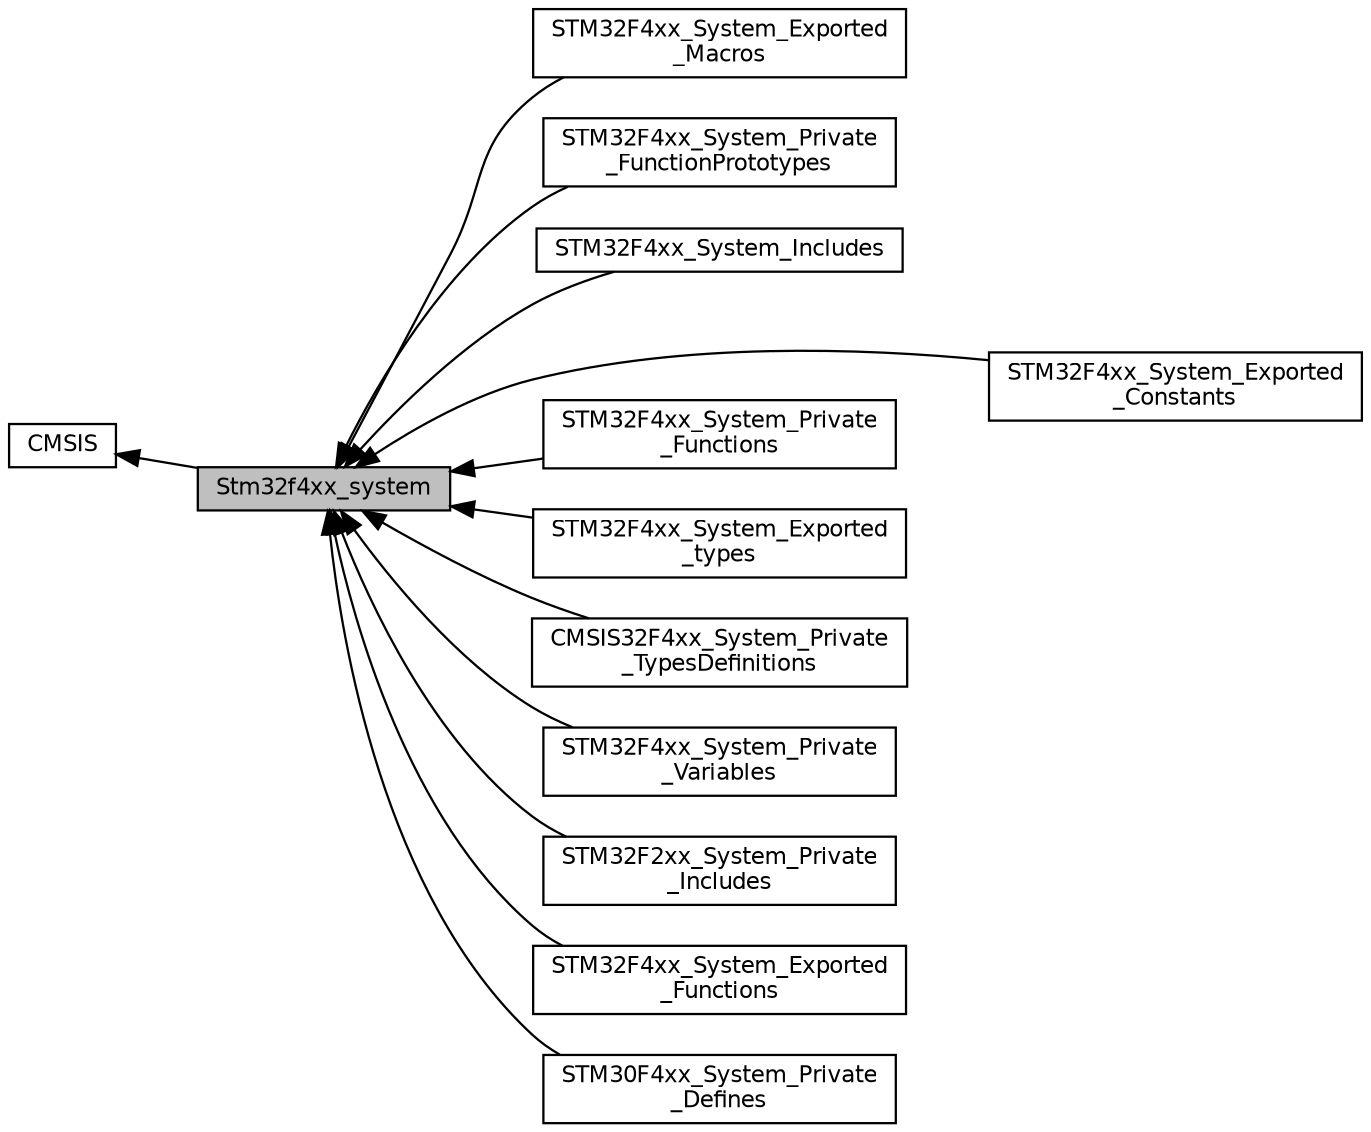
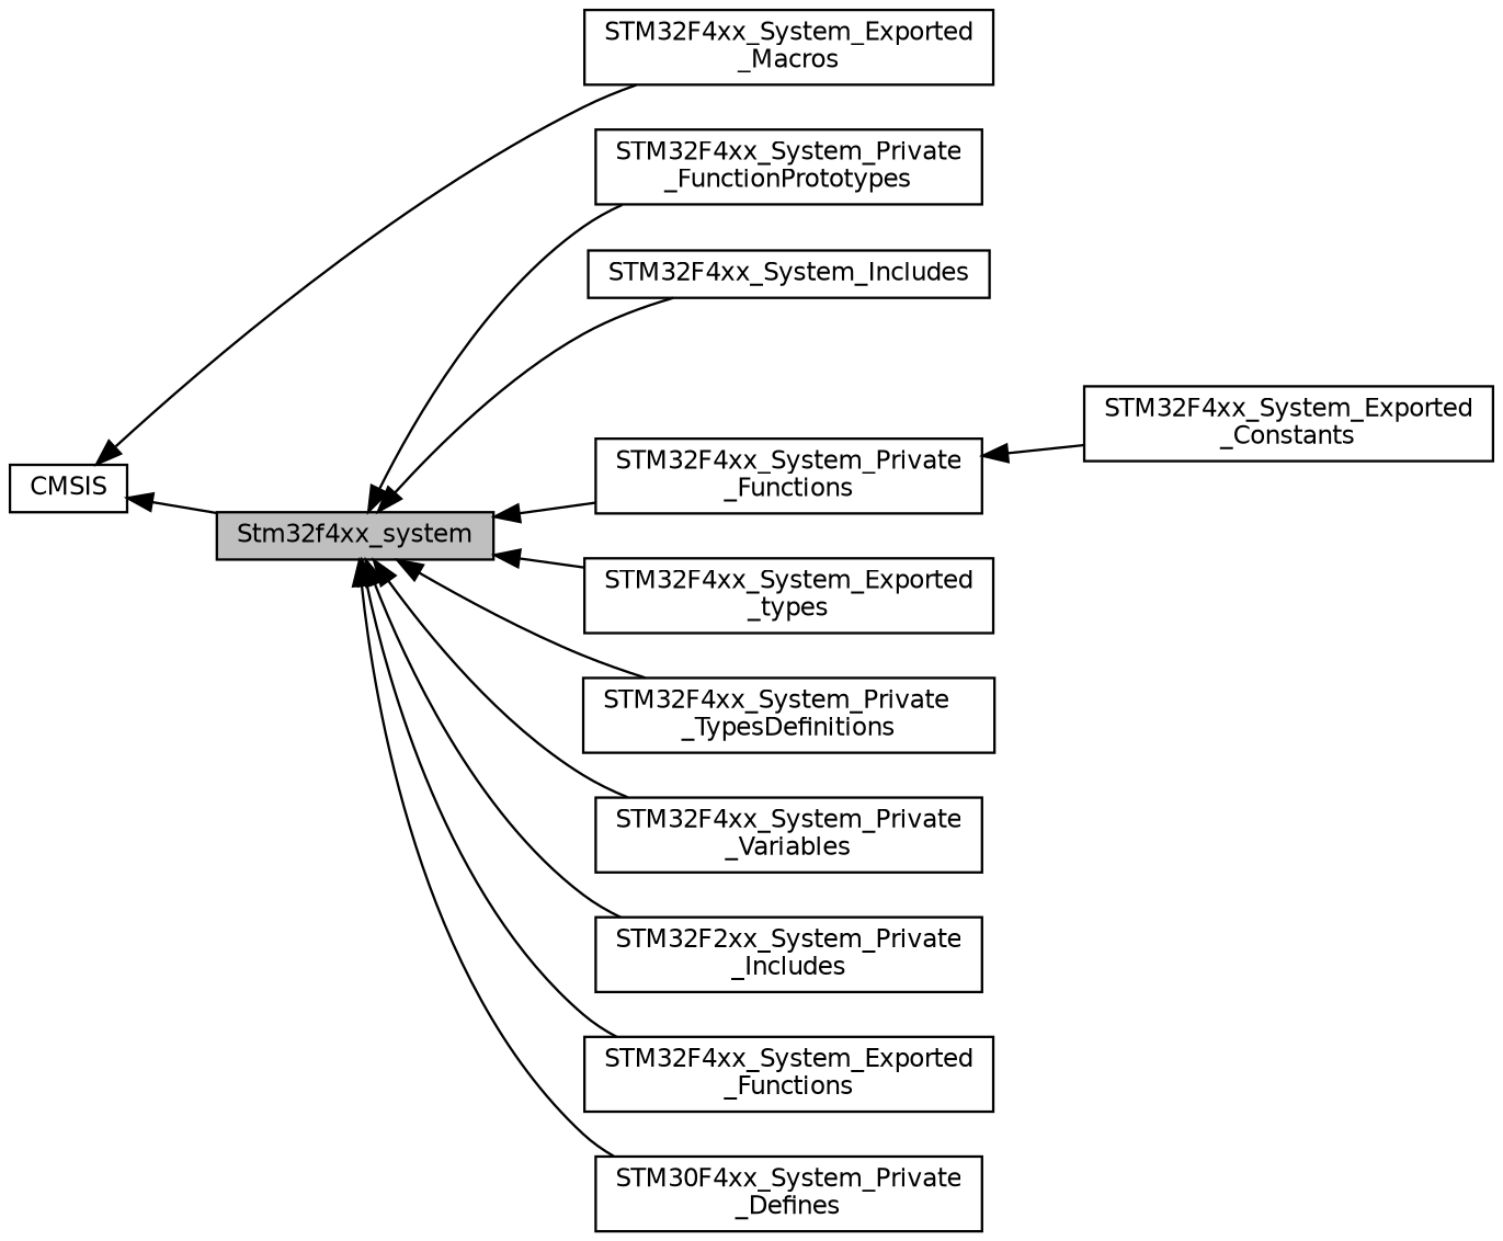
  digraph {
    rankdir=LR
    node [color=black fillcolor=white fontname=Helvetica fontsize=10 shape=box style=filled]
    edge [dir=back fontname=Helvetica fontsize=10 labelfontname=Helvetica labelfontsize=10 shape=plaintext style=solid]
    n1 [height=0.2 label="STM32F4xx_System_Private\l_FunctionPrototypes" width=0.4]
    n2 [height=0.2 label=STM32F4xx_System_Includes width=0.4]
    n3 [height=0.2 label="STM32F4xx_System_Exported\l_Macros" width=0.4]
    n4 [height=0.2 label="STM32F4xx_System_Exported\l_Constants" width=0.4]
    n5 [height=0.2 label="STM32F4xx_System_Private\l_Functions" width=0.4]
    n6 [fillcolor=grey75 fontcolor=black height=0.2 label=Stm32f4xx_system width=0.4]
    n7 [height=0.2 label="STM32F4xx_System_Exported\l_types" width=0.4]
-   n8 [height=0.2 label="CMSIS32F4xx_System_Private\l_TypesDefinitions" width=0.4]
+   n8 [height=0.2 label="STM32F4xx_System_Private\l_TypesDefinitions" width=0.4]
    n9 [height=0.2 label="STM32F4xx_System_Private\l_Variables" width=0.4]
    n10 [height=0.2 label="STM32F2xx_System_Private\l_Includes" width=0.4]
    n11 [height=0.2 label="STM32F4xx_System_Exported\l_Functions" width=0.4]
    n12 [height=0.2 label="STM30F4xx_System_Private\l_Defines" width=0.4]
    n13 [height=0.2 label=CMSIS width=0.4]
    n6 -> n1
    n6 -> n2
-   n6 -> n3
-   n6 -> n4
+   n13 -> n3
+   n5 -> n4
    n6 -> n5
    n6 -> n7
    n6 -> n8
    n6 -> n9
    n6 -> n10
    n6 -> n11
    n6 -> n12
    n13 -> n6
  }
